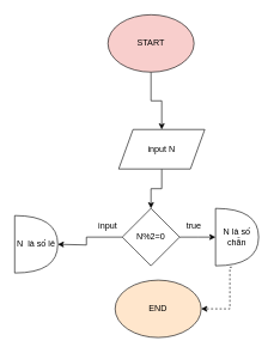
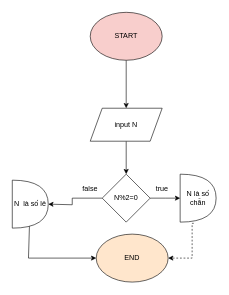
  <mxCell id="0" />
  <mxCell id="1" parent="0" />
  <mxCell id="2" style="edgeStyle=orthogonalEdgeStyle;rounded=0;orthogonalLoop=1;jettySize=auto;html=1;entryX=0.5;entryY=0;entryDx=0;entryDy=0;" edge="1" parent="1" source="3" target="5"><mxGeometry relative="1" as="geometry" /></mxCell>
  <mxCell id="3" value="&lt;font style=&quot;vertical-align: inherit;&quot;&gt;&lt;font style=&quot;vertical-align: inherit;&quot;&gt;START&lt;/font&gt;&lt;/font&gt;" style="ellipse;whiteSpace=wrap;html=1;fillColor=#f8cecc;" vertex="1" parent="1"><mxGeometry x="150" y="20" width="120" height="80" as="geometry" /></mxCell>
  <mxCell id="4" style="edgeStyle=orthogonalEdgeStyle;rounded=0;orthogonalLoop=1;jettySize=auto;html=1;entryX=0.5;entryY=0;entryDx=0;entryDy=0;" edge="1" parent="1" source="5" target="8"><mxGeometry relative="1" as="geometry" /></mxCell>
- <mxCell id="5" value="&lt;font style=&quot;vertical-align: inherit;&quot;&gt;&lt;font style=&quot;vertical-align: inherit;&quot;&gt;input N&lt;/font&gt;&lt;/font&gt;" style="shape=parallelogram;perimeter=parallelogramPerimeter;whiteSpace=wrap;html=1;fixedSize=1;" vertex="1" parent="1"><mxGeometry x="165" y="180" width="120" height="55" as="geometry" /></mxCell>
+ <mxCell id="5" value="&lt;font style=&quot;vertical-align: inherit;&quot;&gt;&lt;font style=&quot;vertical-align: inherit;&quot;&gt;input N&lt;/font&gt;&lt;/font&gt;" style="shape=parallelogram;perimeter=parallelogramPerimeter;whiteSpace=wrap;html=1;fixedSize=1;" vertex="1" parent="1"><mxGeometry x="150" y="180" width="120" height="55" as="geometry" /></mxCell>
  <mxCell id="6" style="edgeStyle=orthogonalEdgeStyle;rounded=0;orthogonalLoop=1;jettySize=auto;html=1;" edge="1" parent="1" source="8"><mxGeometry relative="1" as="geometry"><mxPoint x="300" y="330" as="targetPoint" /></mxGeometry></mxCell>
  <mxCell id="7" style="edgeStyle=orthogonalEdgeStyle;rounded=0;orthogonalLoop=1;jettySize=auto;html=1;" edge="1" parent="1" source="8"><mxGeometry relative="1" as="geometry"><mxPoint x="80" y="340" as="targetPoint" /><Array as="points"><mxPoint x="120" y="330" /><mxPoint x="120" y="341" /></Array></mxGeometry></mxCell>
  <mxCell id="8" value="N%2=0" style="rhombus;whiteSpace=wrap;html=1;" vertex="1" parent="1"><mxGeometry x="170" y="290" width="80" height="80" as="geometry" /></mxCell>
  <mxCell id="9" style="edgeStyle=orthogonalEdgeStyle;rounded=0;orthogonalLoop=1;jettySize=auto;html=1;entryX=1;entryY=0.5;entryDx=0;entryDy=0;exitX=0.378;exitY=1.025;exitDx=0;exitDy=0;exitPerimeter=0;dashed=1;" edge="1" parent="1" source="15" target="13"><mxGeometry relative="1" as="geometry"><mxPoint x="290" y="430" as="targetPoint" /><Array as="points"><mxPoint x="320" y="372" /><mxPoint x="320" y="430" /></Array><mxPoint x="355" y="370" as="sourcePoint" /></mxGeometry></mxCell>
  <mxCell id="10" value="true" style="text;html=1;align=center;verticalAlign=middle;whiteSpace=wrap;rounded=0;" vertex="1" parent="1"><mxGeometry x="240" y="300" width="60" height="30" as="geometry" /></mxCell>
- <mxCell id="11" value="input" style="text;html=1;align=center;verticalAlign=middle;whiteSpace=wrap;rounded=0;" vertex="1" parent="1"><mxGeometry x="120" y="300" width="60" height="30" as="geometry" /></mxCell>
+ <mxCell id="11" value="false" style="text;html=1;align=center;verticalAlign=middle;whiteSpace=wrap;rounded=0;" vertex="1" parent="1"><mxGeometry x="120" y="300" width="60" height="30" as="geometry" /></mxCell>
+ <mxCell id="12" value="" style="endArrow=classic;html=1;rounded=0;entryX=0;entryY=0.5;entryDx=0;entryDy=0;exitX=0.478;exitY=0.933;exitDx=0;exitDy=0;exitPerimeter=0;" edge="1" parent="1" source="14" target="13"><mxGeometry width="50" height="50" relative="1" as="geometry"><mxPoint x="80" y="390" as="sourcePoint" /><mxPoint x="160" y="430" as="targetPoint" /><Array as="points"><mxPoint x="47" y="430" /></Array></mxGeometry></mxCell>
  <mxCell id="13" value="END" style="ellipse;whiteSpace=wrap;html=1;fillColor=#ffe6cc;" vertex="1" parent="1"><mxGeometry x="160" y="390" width="120" height="80" as="geometry" /></mxCell>
  <mxCell id="14" value="N&amp;nbsp; là số lẻ" style="shape=or;whiteSpace=wrap;html=1;" vertex="1" parent="1"><mxGeometry x="20" y="300" width="60" height="80" as="geometry" /></mxCell>
  <mxCell id="15" value="N là số chẵn" style="shape=or;whiteSpace=wrap;html=1;" vertex="1" parent="1"><mxGeometry x="300" y="290" width="60" height="80" as="geometry" /></mxCell>
